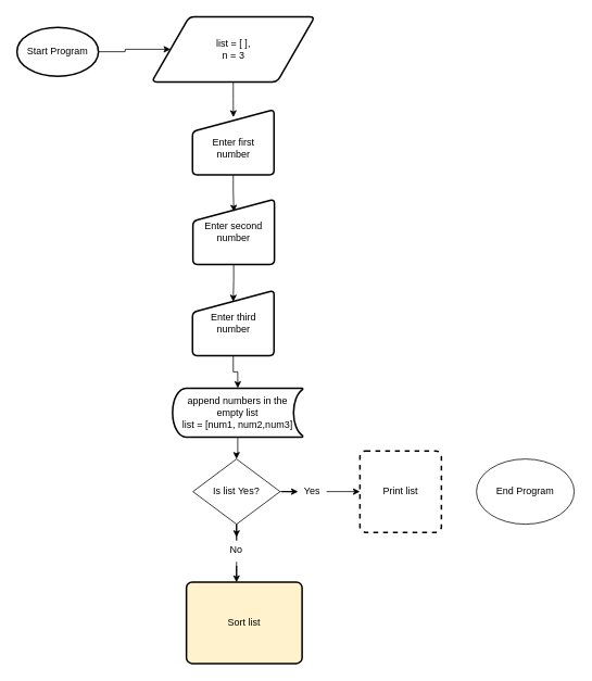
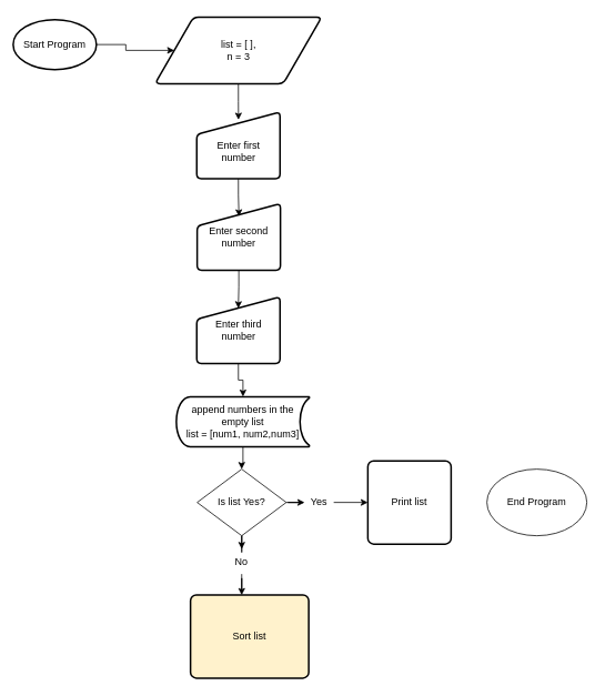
  <mxCell id="0" />
  <mxCell id="1" parent="0" />
  <mxCell id="2" style="edgeStyle=orthogonalEdgeStyle;rounded=0;orthogonalLoop=1;jettySize=auto;html=1;" parent="1" source="3" target="5" edge="1"><mxGeometry relative="1" as="geometry" /></mxCell>
- <mxCell id="3" value="Start Program" style="strokeWidth=2;html=1;shape=mxgraph.flowchart.start_1;whiteSpace=wrap;" parent="1" vertex="1"><mxGeometry x="20" y="33" width="100" height="60" as="geometry" /></mxCell>
+ <mxCell id="3" value="Start Program" style="strokeWidth=2;html=1;shape=mxgraph.flowchart.start_1;whiteSpace=wrap;" parent="1" vertex="1"><mxGeometry x="15" y="23" width="100" height="60" as="geometry" /></mxCell>
  <mxCell id="4" style="edgeStyle=orthogonalEdgeStyle;rounded=0;orthogonalLoop=1;jettySize=auto;html=1;entryX=0.501;entryY=0.16;entryDx=0;entryDy=0;entryPerimeter=0;" edge="1" parent="1" source="5"><mxGeometry relative="1" as="geometry"><mxPoint x="285.625" y="143.4" as="targetPoint" /></mxGeometry></mxCell>
  <mxCell id="5" value="list = [ ],&lt;br&gt;n = 3&lt;br&gt;" style="shape=parallelogram;html=1;strokeWidth=2;perimeter=parallelogramPerimeter;whiteSpace=wrap;rounded=1;arcSize=12;size=0.23;" parent="1" vertex="1"><mxGeometry x="185.5" y="20" width="200" height="80" as="geometry" /></mxCell>
  <mxCell id="6" style="edgeStyle=orthogonalEdgeStyle;rounded=0;orthogonalLoop=1;jettySize=auto;html=1;entryX=0.499;entryY=0.173;entryDx=0;entryDy=0;entryPerimeter=0;" edge="1" parent="1" source="7" target="10"><mxGeometry relative="1" as="geometry" /></mxCell>
  <mxCell id="7" value="Enter second number" style="html=1;strokeWidth=2;shape=manualInput;whiteSpace=wrap;rounded=1;size=27;arcSize=11;" parent="1" vertex="1"><mxGeometry x="236" y="244" width="100" height="80" as="geometry" /></mxCell>
  <mxCell id="8" value="Sort list" style="rounded=1;whiteSpace=wrap;html=1;absoluteArcSize=1;arcSize=14;strokeWidth=2;fillColor=#fff2cc;" parent="1" vertex="1"><mxGeometry x="228" y="714" width="142" height="100" as="geometry" /></mxCell>
  <mxCell id="9" style="edgeStyle=orthogonalEdgeStyle;rounded=0;orthogonalLoop=1;jettySize=auto;html=1;entryX=0.5;entryY=0;entryDx=0;entryDy=0;entryPerimeter=0;" edge="1" parent="1" source="10" target="21"><mxGeometry relative="1" as="geometry" /></mxCell>
  <mxCell id="10" value="Enter third number" style="html=1;strokeWidth=2;shape=manualInput;whiteSpace=wrap;rounded=1;size=27;arcSize=11;" vertex="1" parent="1"><mxGeometry x="235.5" y="356" width="100" height="80" as="geometry" /></mxCell>
  <mxCell id="11" style="edgeStyle=orthogonalEdgeStyle;rounded=0;orthogonalLoop=1;jettySize=auto;html=1;exitX=0.5;exitY=1;exitDx=0;exitDy=0;exitPerimeter=0;" edge="1" parent="1" source="21" target="14"><mxGeometry relative="1" as="geometry"><mxPoint x="289.5" y="575" as="sourcePoint" /></mxGeometry></mxCell>
  <mxCell id="12" style="edgeStyle=orthogonalEdgeStyle;rounded=0;orthogonalLoop=1;jettySize=auto;html=1;entryX=0;entryY=0.5;entryDx=0;entryDy=0;" edge="1" parent="1" source="14" target="16"><mxGeometry relative="1" as="geometry" /></mxCell>
  <mxCell id="13" style="edgeStyle=orthogonalEdgeStyle;rounded=0;orthogonalLoop=1;jettySize=auto;html=1;" edge="1" parent="1" source="14" target="19"><mxGeometry relative="1" as="geometry" /></mxCell>
  <mxCell id="14" value="Is list Yes?" style="rhombus;whiteSpace=wrap;html=1;" vertex="1" parent="1"><mxGeometry x="236" y="563" width="107" height="80" as="geometry" /></mxCell>
  <mxCell id="15" style="edgeStyle=orthogonalEdgeStyle;rounded=0;orthogonalLoop=1;jettySize=auto;html=1;entryX=0;entryY=0.5;entryDx=0;entryDy=0;" edge="1" parent="1" source="16" target="17"><mxGeometry relative="1" as="geometry" /></mxCell>
  <mxCell id="16" value="Yes" style="text;html=1;strokeColor=none;fillColor=none;align=center;verticalAlign=middle;whiteSpace=wrap;rounded=0;" vertex="1" parent="1"><mxGeometry x="365" y="588" width="35" height="30" as="geometry" /></mxCell>
- <mxCell id="17" value="Print list" style="rounded=1;whiteSpace=wrap;html=1;absoluteArcSize=1;arcSize=14;strokeWidth=2;dashed=1;" vertex="1" parent="1"><mxGeometry x="441" y="553" width="100" height="100" as="geometry" /></mxCell>
+ <mxCell id="17" value="Print list" style="rounded=1;whiteSpace=wrap;html=1;absoluteArcSize=1;arcSize=14;strokeWidth=2;" vertex="1" parent="1"><mxGeometry x="441" y="553" width="100" height="100" as="geometry" /></mxCell>
  <mxCell id="18" style="edgeStyle=orthogonalEdgeStyle;rounded=0;orthogonalLoop=1;jettySize=auto;html=1;entryX=0.433;entryY=0.004;entryDx=0;entryDy=0;entryPerimeter=0;" edge="1" parent="1" source="19" target="8"><mxGeometry relative="1" as="geometry" /></mxCell>
  <mxCell id="19" value="No" style="text;html=1;strokeColor=none;fillColor=none;align=center;verticalAlign=middle;whiteSpace=wrap;rounded=0;" vertex="1" parent="1"><mxGeometry x="272" y="659" width="35" height="30" as="geometry" /></mxCell>
  <mxCell id="20" value="End Program" style="ellipse;whiteSpace=wrap;html=1;" vertex="1" parent="1"><mxGeometry x="584" y="563" width="120" height="80" as="geometry" /></mxCell>
  <mxCell id="21" value="append numbers in the empty list&lt;br&gt;list = [num1, num2,num3]" style="strokeWidth=2;html=1;shape=mxgraph.flowchart.stored_data;whiteSpace=wrap;" vertex="1" parent="1"><mxGeometry x="211" y="476" width="160" height="60" as="geometry" /></mxCell>
  <mxCell id="22" style="edgeStyle=orthogonalEdgeStyle;rounded=0;orthogonalLoop=1;jettySize=auto;html=1;entryX=0.502;entryY=0.193;entryDx=0;entryDy=0;entryPerimeter=0;" edge="1" parent="1" source="23" target="7"><mxGeometry relative="1" as="geometry" /></mxCell>
  <mxCell id="23" value="&lt;br&gt;Enter first &lt;br&gt;number" style="html=1;strokeWidth=2;shape=manualInput;whiteSpace=wrap;rounded=1;size=27;arcSize=11;" vertex="1" parent="1"><mxGeometry x="235.5" y="134" width="100" height="80" as="geometry" /></mxCell>
